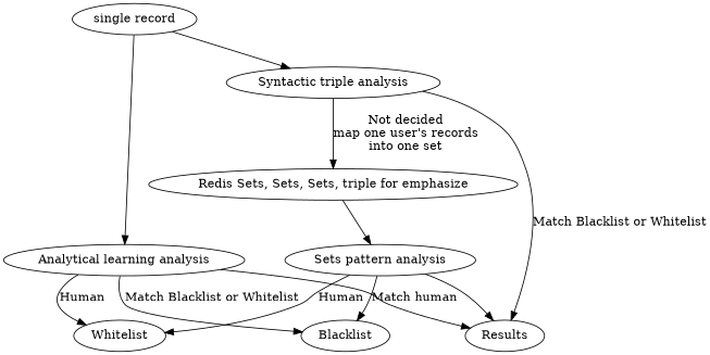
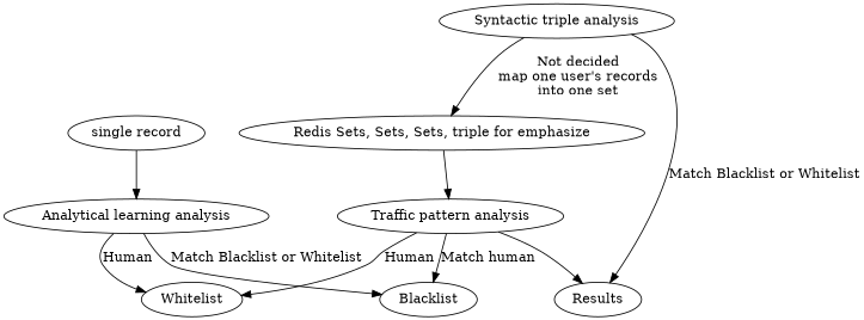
  digraph {
    n1 [label="single record"]
    n2 [label="Syntactic triple analysis"]
    n3 [label="Analytical learning analysis"]
    n4 [label="Redis Sets, Sets, Sets, triple for emphasize"]
    n5 [label=Results]
-   n6 [label="Sets pattern analysis"]
+   n6 [label="Traffic pattern analysis"]
    n7 [label=Blacklist]
    n8 [label=Whitelist]
-   n1 -> n2
    n1 -> n3
    n2 -> n4 [label="Not decided\nmap one user's records\ninto one set"]
    n2 -> n5 [label="Match Blacklist or Whitelist"]
-   n3 -> n5
    n3 -> n7 [label="Match Blacklist or Whitelist"]
    n3 -> n8 [label=Human]
    n4 -> n6
    n6 -> n5
    n6 -> n7 [label="Match human"]
    n6 -> n8 [label=Human]
  }
